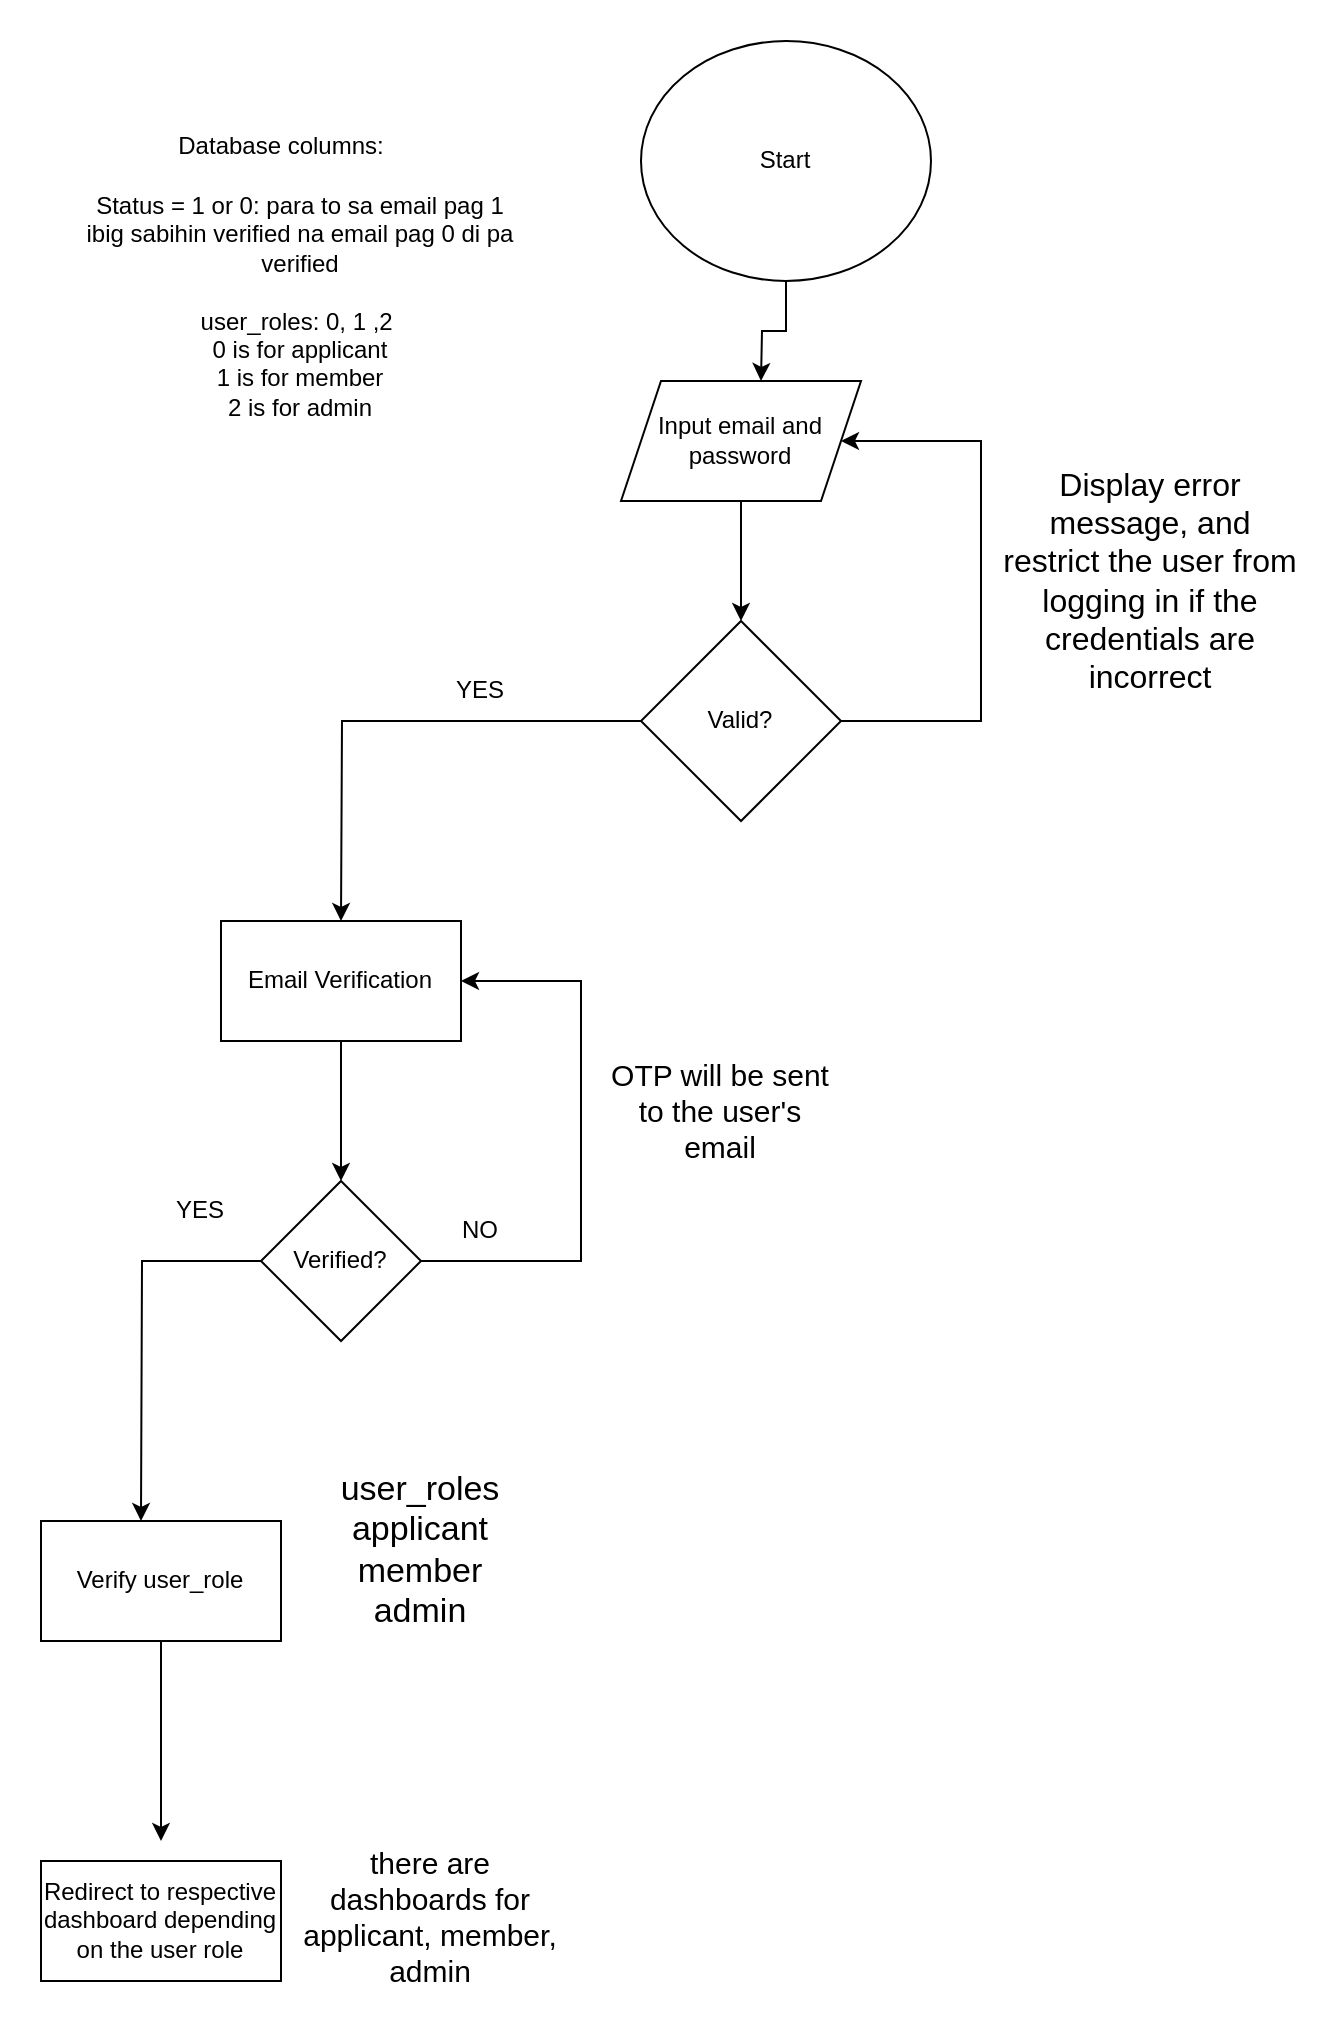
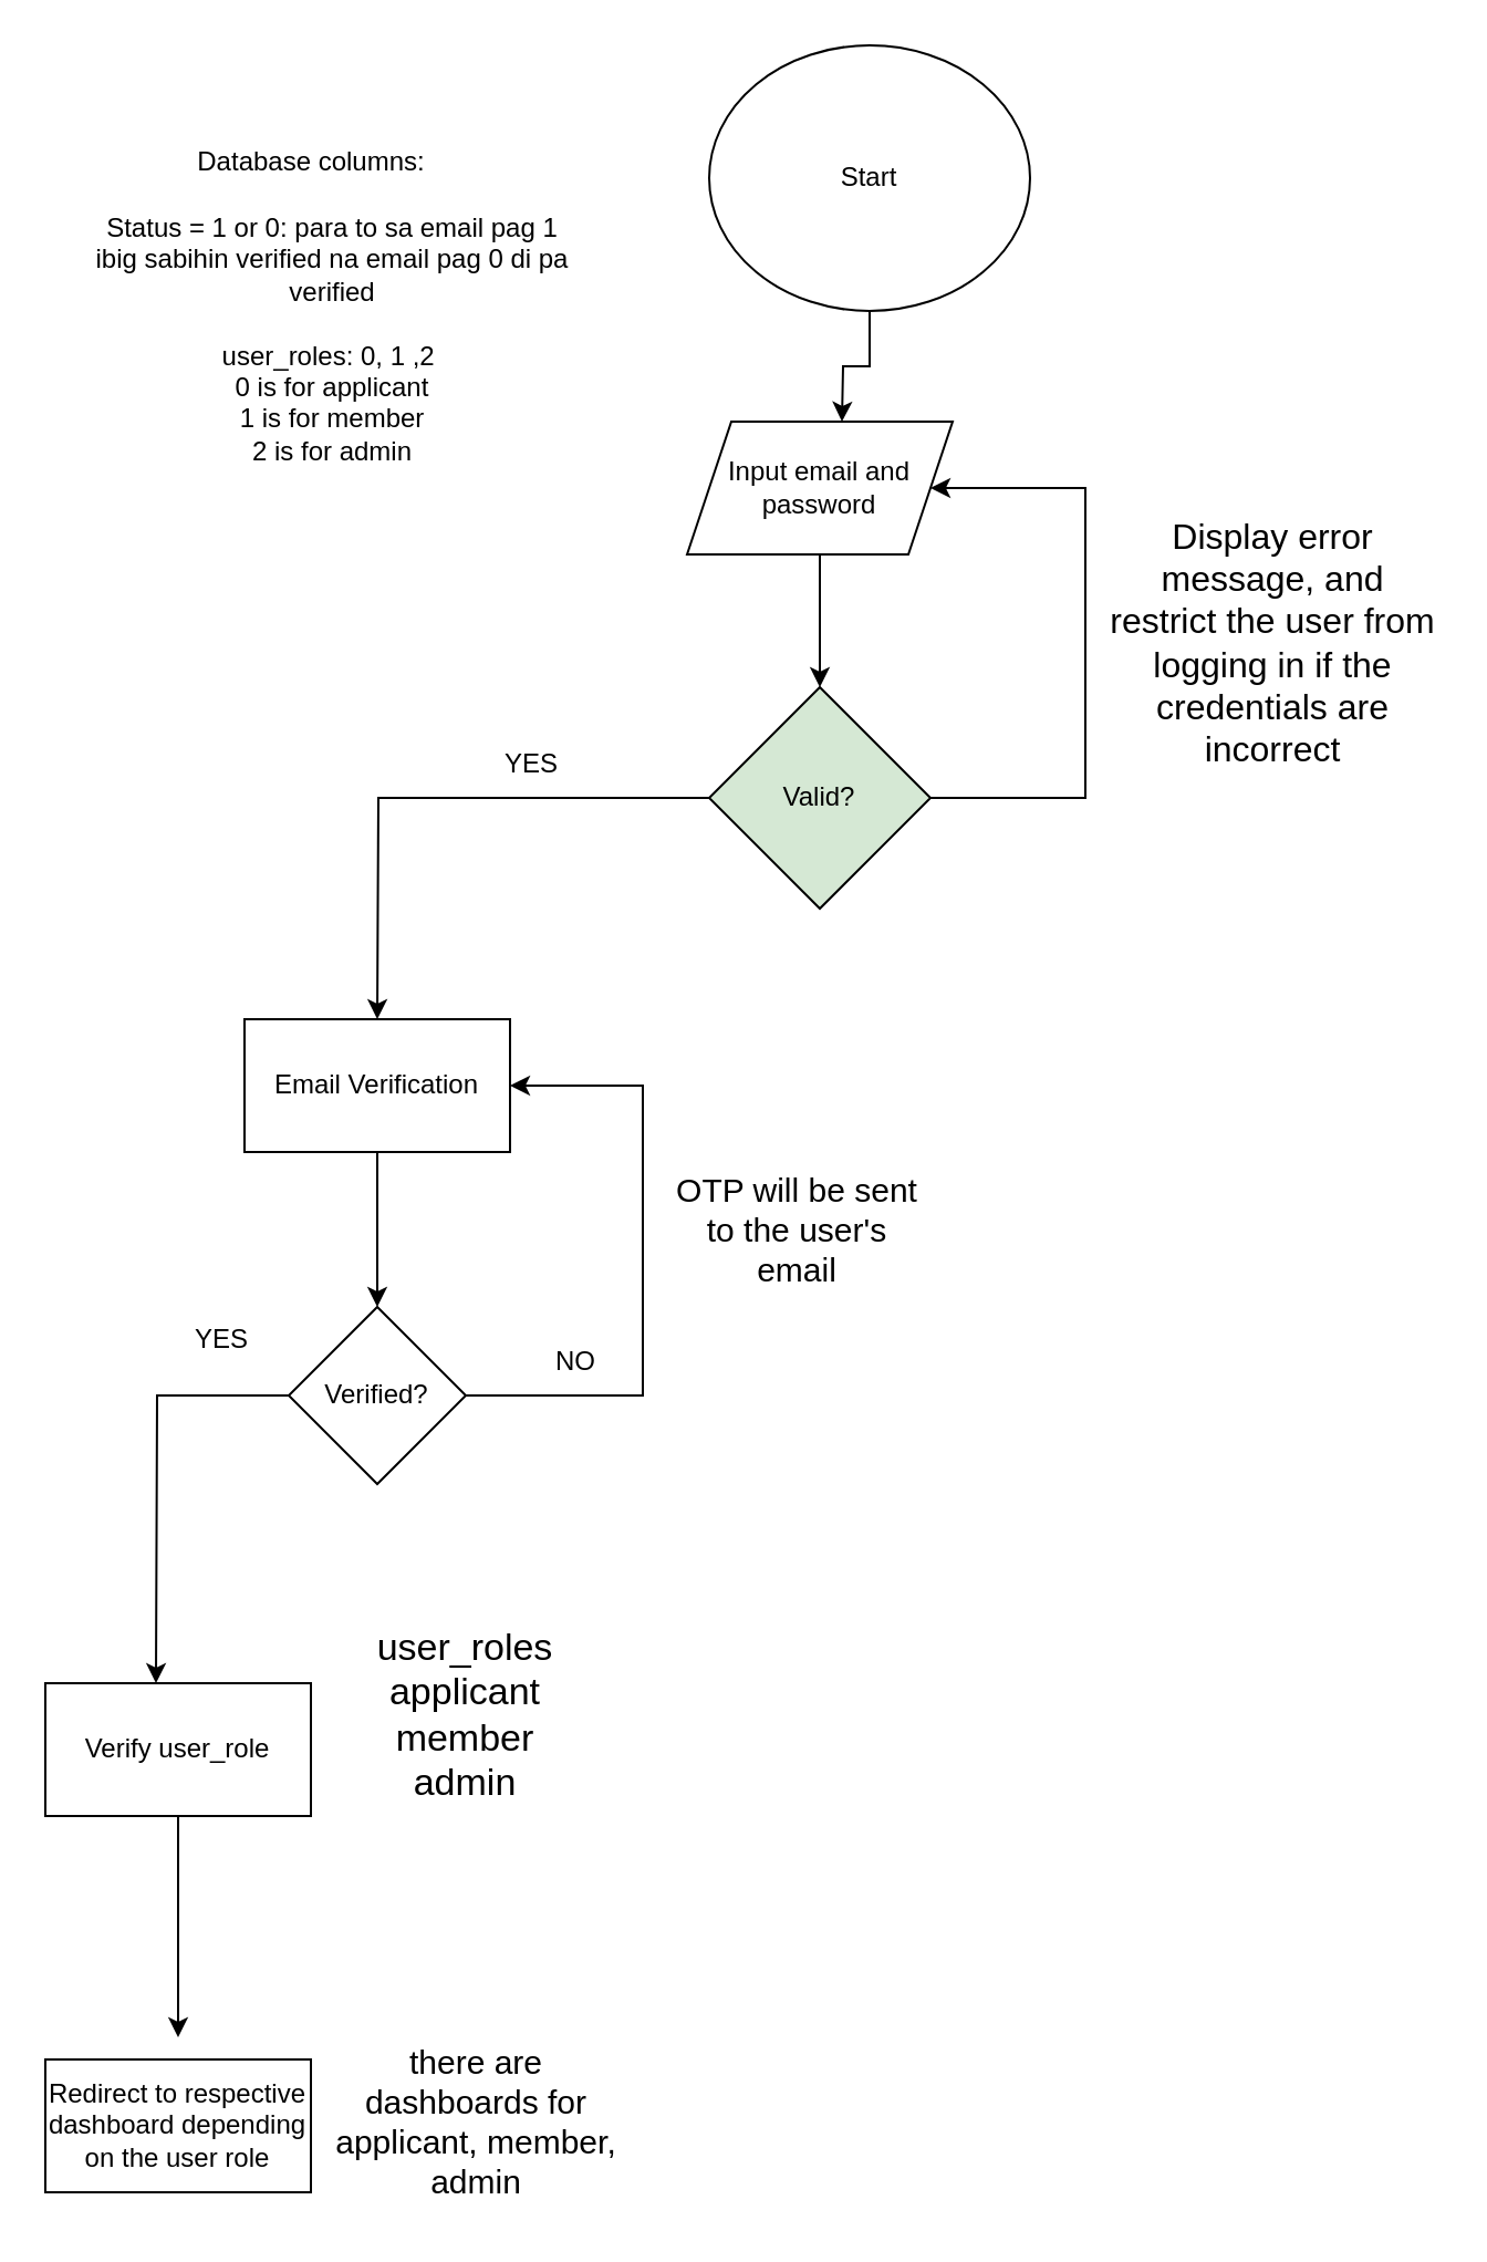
  <mxCell id="0" />
  <mxCell id="1" parent="0" />
  <mxCell id="2" style="edgeStyle=orthogonalEdgeStyle;rounded=0;orthogonalLoop=1;jettySize=auto;html=1;" edge="1" parent="1" source="3"><mxGeometry relative="1" as="geometry"><mxPoint x="380" y="190" as="targetPoint" /></mxGeometry></mxCell>
  <mxCell id="3" value="Start" style="ellipse;whiteSpace=wrap;html=1;" vertex="1" parent="1"><mxGeometry x="320" y="20" width="145" height="120" as="geometry" /></mxCell>
  <mxCell id="4" style="edgeStyle=orthogonalEdgeStyle;rounded=0;orthogonalLoop=1;jettySize=auto;html=1;" edge="1" parent="1" source="5"><mxGeometry relative="1" as="geometry"><mxPoint x="370" y="310" as="targetPoint" /></mxGeometry></mxCell>
  <mxCell id="5" value="Input email and password" style="shape=parallelogram;perimeter=parallelogramPerimeter;whiteSpace=wrap;html=1;fixedSize=1;" vertex="1" parent="1"><mxGeometry x="310" y="190" width="120" height="60" as="geometry" /></mxCell>
  <mxCell id="6" style="edgeStyle=orthogonalEdgeStyle;rounded=0;orthogonalLoop=1;jettySize=auto;html=1;" edge="1" parent="1" source="8"><mxGeometry relative="1" as="geometry"><mxPoint x="170" y="460" as="targetPoint" /></mxGeometry></mxCell>
  <mxCell id="7" style="edgeStyle=orthogonalEdgeStyle;rounded=0;orthogonalLoop=1;jettySize=auto;html=1;entryX=1;entryY=0.5;entryDx=0;entryDy=0;" edge="1" parent="1" source="8" target="5"><mxGeometry relative="1" as="geometry"><Array as="points"><mxPoint x="490" y="360" /><mxPoint x="490" y="220" /></Array></mxGeometry></mxCell>
- <mxCell id="8" value="Valid?" style="rhombus;whiteSpace=wrap;html=1;" vertex="1" parent="1"><mxGeometry x="320" y="310" width="100" height="100" as="geometry" /></mxCell>
+ <mxCell id="8" value="Valid?" style="rhombus;whiteSpace=wrap;html=1;fillColor=#d5e8d4;" vertex="1" parent="1"><mxGeometry x="320" y="310" width="100" height="100" as="geometry" /></mxCell>
  <mxCell id="9" value="YES" style="text;html=1;strokeColor=none;fillColor=none;align=center;verticalAlign=middle;whiteSpace=wrap;rounded=0;" vertex="1" parent="1"><mxGeometry x="210" y="330" width="60" height="30" as="geometry" /></mxCell>
  <mxCell id="10" style="edgeStyle=orthogonalEdgeStyle;rounded=0;orthogonalLoop=1;jettySize=auto;html=1;" edge="1" parent="1" source="11"><mxGeometry relative="1" as="geometry"><mxPoint x="170" y="590" as="targetPoint" /></mxGeometry></mxCell>
  <mxCell id="11" value="Email Verification" style="rounded=0;whiteSpace=wrap;html=1;" vertex="1" parent="1"><mxGeometry x="110" y="460" width="120" height="60" as="geometry" /></mxCell>
  <mxCell id="12" style="edgeStyle=orthogonalEdgeStyle;rounded=0;orthogonalLoop=1;jettySize=auto;html=1;entryX=1;entryY=0.5;entryDx=0;entryDy=0;" edge="1" parent="1" source="14" target="11"><mxGeometry relative="1" as="geometry"><mxPoint x="280" y="630" as="targetPoint" /><Array as="points"><mxPoint x="290" y="630" /><mxPoint x="290" y="490" /></Array></mxGeometry></mxCell>
  <mxCell id="13" style="edgeStyle=orthogonalEdgeStyle;rounded=0;orthogonalLoop=1;jettySize=auto;html=1;" edge="1" parent="1" source="14"><mxGeometry relative="1" as="geometry"><mxPoint x="70" y="760" as="targetPoint" /></mxGeometry></mxCell>
  <mxCell id="14" value="Verified?" style="rhombus;whiteSpace=wrap;html=1;" vertex="1" parent="1"><mxGeometry x="130" y="590" width="80" height="80" as="geometry" /></mxCell>
  <mxCell id="15" value="&lt;font style=&quot;font-size: 15px;&quot;&gt;OTP will be sent to the user's email&lt;/font&gt;" style="text;html=1;strokeColor=none;fillColor=none;align=center;verticalAlign=middle;whiteSpace=wrap;rounded=0;" vertex="1" parent="1"><mxGeometry x="300" y="520" width="120" height="70" as="geometry" /></mxCell>
- <mxCell id="16" value="NO" style="text;html=1;strokeColor=none;fillColor=none;align=center;verticalAlign=middle;whiteSpace=wrap;rounded=0;" vertex="1" parent="1"><mxGeometry x="210" y="600" width="60" height="30" as="geometry" /></mxCell>
+ <mxCell id="16" value="NO" style="text;html=1;strokeColor=none;fillColor=none;align=center;verticalAlign=middle;whiteSpace=wrap;rounded=0;" vertex="1" parent="1"><mxGeometry x="230" y="600" width="60" height="30" as="geometry" /></mxCell>
  <mxCell id="17" value="YES" style="text;html=1;strokeColor=none;fillColor=none;align=center;verticalAlign=middle;whiteSpace=wrap;rounded=0;" vertex="1" parent="1"><mxGeometry x="70" y="590" width="60" height="30" as="geometry" /></mxCell>
  <mxCell id="18" style="edgeStyle=orthogonalEdgeStyle;rounded=0;orthogonalLoop=1;jettySize=auto;html=1;" edge="1" parent="1" source="19"><mxGeometry relative="1" as="geometry"><mxPoint x="80" y="920" as="targetPoint" /></mxGeometry></mxCell>
  <mxCell id="19" value="Verify user_role&lt;br&gt;" style="rounded=0;whiteSpace=wrap;html=1;" vertex="1" parent="1"><mxGeometry y="760" width="120" height="60" as="geometry" x="20" /></mxCell>
  <mxCell id="20" value="user_roles&lt;br style=&quot;font-size: 17px;&quot;&gt;applicant&lt;br style=&quot;font-size: 17px;&quot;&gt;member&lt;br style=&quot;font-size: 17px;&quot;&gt;admin" style="text;html=1;strokeColor=none;fillColor=none;align=center;verticalAlign=middle;whiteSpace=wrap;rounded=0;fontSize=17;" vertex="1" parent="1"><mxGeometry x="150" y="740" width="120" height="70" as="geometry" /></mxCell>
  <mxCell id="21" value="Redirect to respective dashboard depending on the user role" style="rounded=0;whiteSpace=wrap;html=1;" vertex="1" parent="1"><mxGeometry y="930" width="120" height="60" as="geometry" x="20" /></mxCell>
  <mxCell id="22" value="there are dashboards for applicant, member, admin" style="text;html=1;strokeColor=none;fillColor=none;align=center;verticalAlign=middle;whiteSpace=wrap;rounded=0;fontSize=15;" vertex="1" parent="1"><mxGeometry x="150" y="915" width="130" height="85" as="geometry" /></mxCell>
  <mxCell id="23" value="Display error message, and restrict the user from logging in if the credentials are incorrect" style="text;html=1;strokeColor=none;fillColor=none;align=center;verticalAlign=middle;whiteSpace=wrap;rounded=0;fontSize=16;" vertex="1" parent="1"><mxGeometry x="500" y="190" width="150" height="200" as="geometry" /></mxCell>
  <mxCell id="24" value="Status = 1 or 0: para to sa email pag 1 ibig sabihin verified na email pag 0 di pa verified&lt;br&gt;&lt;br&gt;user_roles: 0, 1 ,2&amp;nbsp;&lt;br&gt;0 is for applicant&lt;br&gt;1 is for member&lt;br&gt;2 is for admin" style="text;html=1;strokeColor=none;fillColor=none;align=center;verticalAlign=middle;whiteSpace=wrap;rounded=0;" vertex="1" parent="1"><mxGeometry x="40" y="88" width="220" height="130" as="geometry" /></mxCell>
  <mxCell id="25" value="Database columns:" style="text;html=1;align=center;verticalAlign=middle;resizable=0;points=[];autosize=1;strokeColor=none;fillColor=none;" vertex="1" parent="1"><mxGeometry x="75" y="58" width="130" height="30" as="geometry" /></mxCell>
